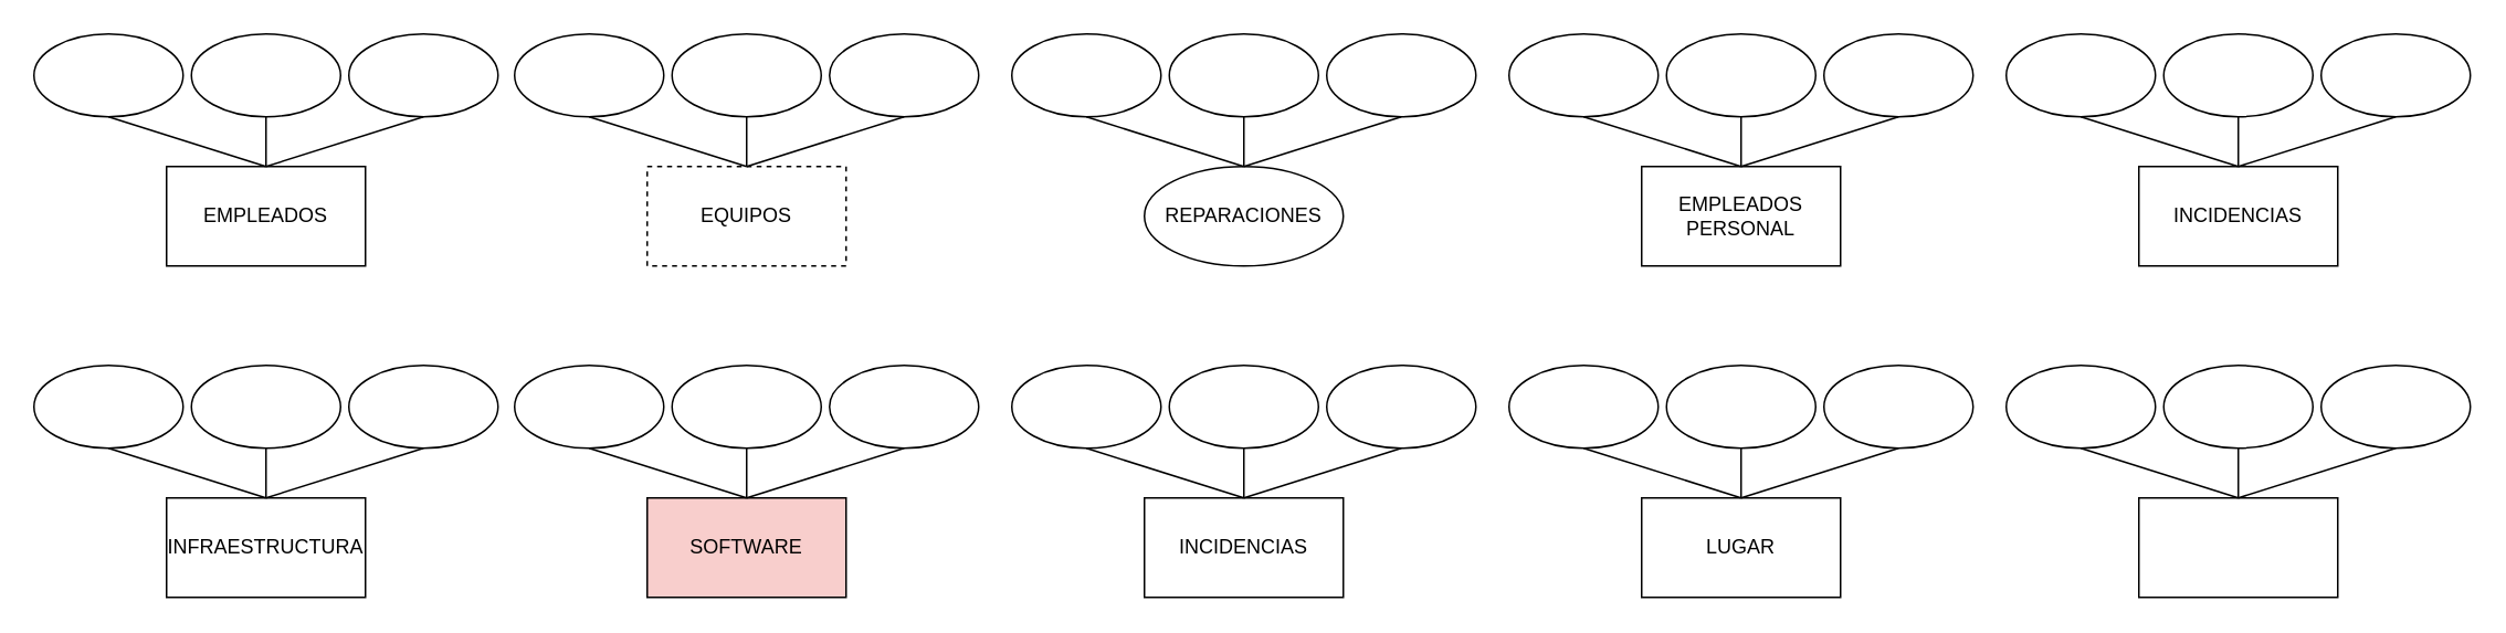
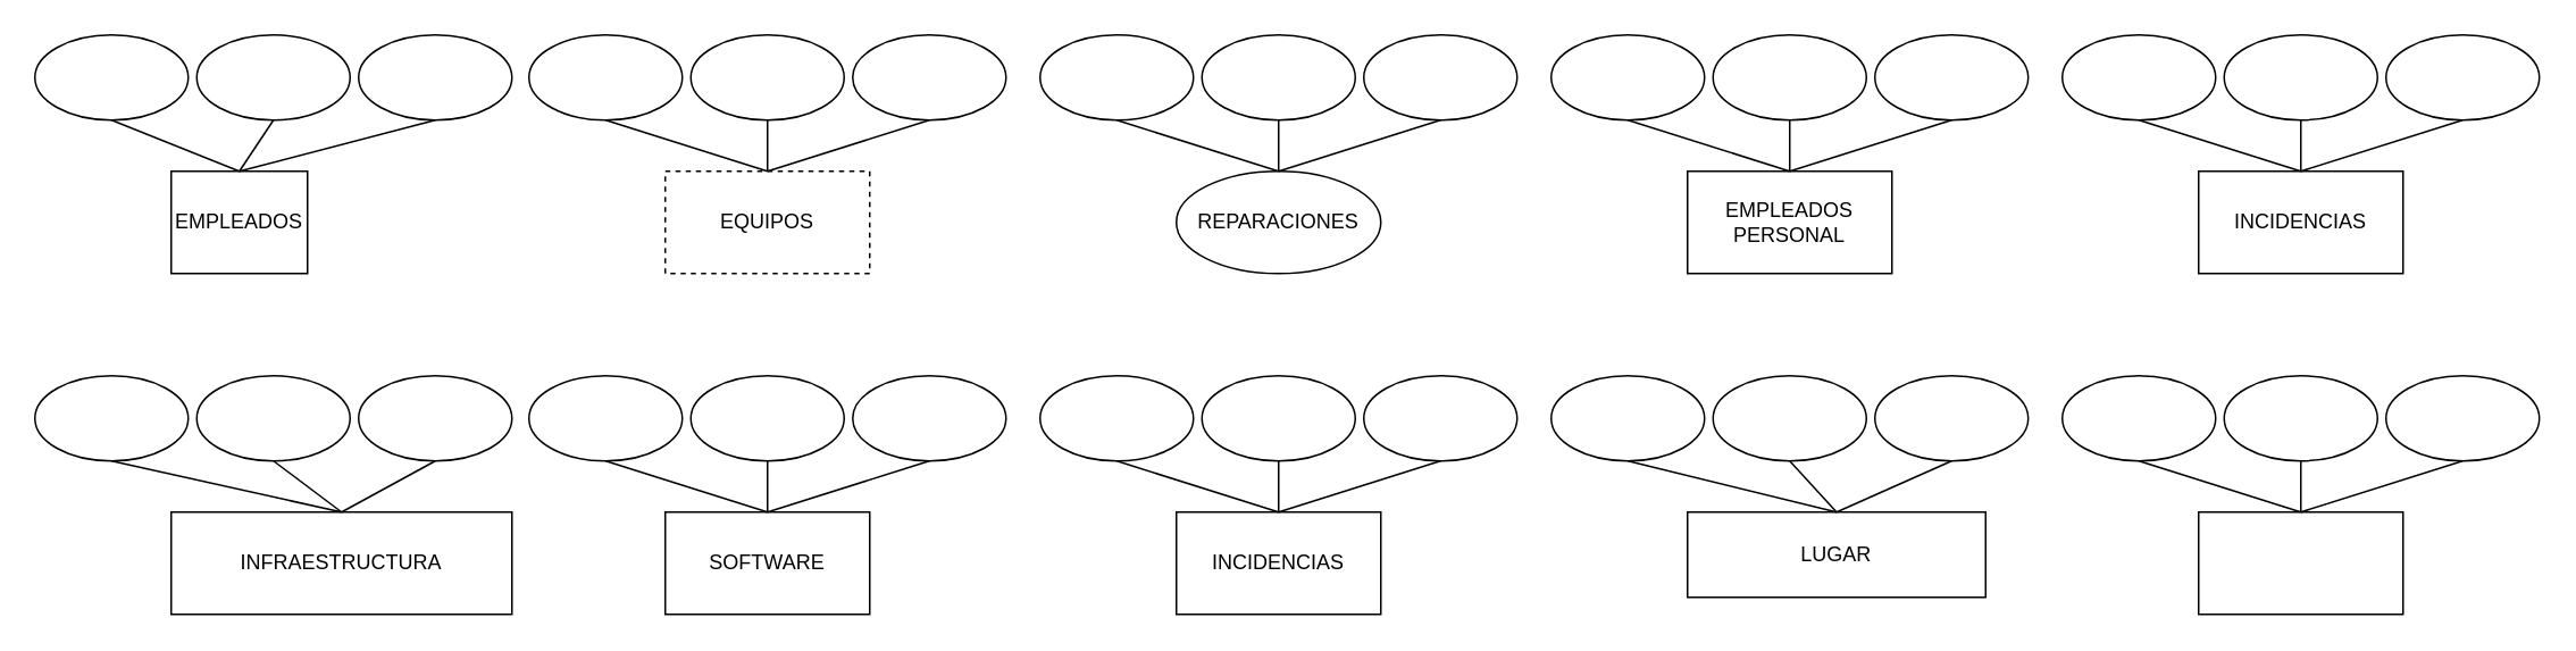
  <mxCell id="0" />
  <mxCell id="1" parent="0" />
  <mxCell id="2" value="REPARACIONES" style="ellipse;whiteSpace=wrap;html=1;" parent="1" vertex="1"><mxGeometry x="690" y="100" width="120" height="60" as="geometry" /></mxCell>
  <mxCell id="3" value="" style="endArrow=none;html=1;rounded=0;entryX=0.5;entryY=0;entryDx=0;entryDy=0;exitX=0.5;exitY=1;exitDx=0;exitDy=0;" parent="1" source="4" target="2" edge="1"><mxGeometry width="50" height="50" relative="1" as="geometry"><mxPoint x="670" y="70" as="sourcePoint" /><mxPoint x="790" y="110" as="targetPoint" /></mxGeometry></mxCell>
  <mxCell id="4" value="" style="ellipse;whiteSpace=wrap;html=1;" parent="1" vertex="1"><mxGeometry x="610" y="20" width="90" height="50" as="geometry" /></mxCell>
  <mxCell id="5" value="" style="ellipse;whiteSpace=wrap;html=1;" parent="1" vertex="1"><mxGeometry x="705" y="20" width="90" height="50" as="geometry" /></mxCell>
  <mxCell id="6" value="" style="ellipse;whiteSpace=wrap;html=1;" parent="1" vertex="1"><mxGeometry x="800" y="20" width="90" height="50" as="geometry" /></mxCell>
  <mxCell id="7" value="" style="endArrow=none;html=1;rounded=0;entryX=0.5;entryY=1;entryDx=0;entryDy=0;exitX=0.5;exitY=0;exitDx=0;exitDy=0;" parent="1" source="2" target="5" edge="1"><mxGeometry width="50" height="50" relative="1" as="geometry"><mxPoint x="740" y="160" as="sourcePoint" /><mxPoint x="790" y="110" as="targetPoint" /></mxGeometry></mxCell>
  <mxCell id="8" value="" style="endArrow=none;html=1;rounded=0;entryX=0.5;entryY=1;entryDx=0;entryDy=0;exitX=0.5;exitY=0;exitDx=0;exitDy=0;" parent="1" source="2" target="6" edge="1"><mxGeometry width="50" height="50" relative="1" as="geometry"><mxPoint x="740" y="160" as="sourcePoint" /><mxPoint x="790" y="110" as="targetPoint" /></mxGeometry></mxCell>
  <mxCell id="9" value="EQUIPOS" style="rounded=0;whiteSpace=wrap;html=1;dashed=1;" parent="1" vertex="1"><mxGeometry x="390" y="100" width="120" height="60" as="geometry" /></mxCell>
  <mxCell id="10" value="" style="endArrow=none;html=1;rounded=0;entryX=0.5;entryY=0;entryDx=0;entryDy=0;exitX=0.5;exitY=1;exitDx=0;exitDy=0;" parent="1" source="11" target="9" edge="1"><mxGeometry width="50" height="50" relative="1" as="geometry"><mxPoint x="370" y="70" as="sourcePoint" /><mxPoint x="490" y="110" as="targetPoint" /></mxGeometry></mxCell>
  <mxCell id="11" value="" style="ellipse;whiteSpace=wrap;html=1;" parent="1" vertex="1"><mxGeometry x="310" y="20" width="90" height="50" as="geometry" /></mxCell>
  <mxCell id="12" value="" style="ellipse;whiteSpace=wrap;html=1;" parent="1" vertex="1"><mxGeometry x="405" y="20" width="90" height="50" as="geometry" /></mxCell>
  <mxCell id="13" value="" style="ellipse;whiteSpace=wrap;html=1;" parent="1" vertex="1"><mxGeometry x="500" y="20" width="90" height="50" as="geometry" /></mxCell>
  <mxCell id="14" value="" style="endArrow=none;html=1;rounded=0;entryX=0.5;entryY=1;entryDx=0;entryDy=0;exitX=0.5;exitY=0;exitDx=0;exitDy=0;" parent="1" source="9" target="12" edge="1"><mxGeometry width="50" height="50" relative="1" as="geometry"><mxPoint y="160" as="sourcePoint" x="440" /><mxPoint x="490" y="110" as="targetPoint" /></mxGeometry></mxCell>
  <mxCell id="15" value="" style="endArrow=none;html=1;rounded=0;entryX=0.5;entryY=1;entryDx=0;entryDy=0;exitX=0.5;exitY=0;exitDx=0;exitDy=0;" parent="1" source="9" target="13" edge="1"><mxGeometry width="50" height="50" relative="1" as="geometry"><mxPoint y="160" as="sourcePoint" x="440" /><mxPoint x="490" y="110" as="targetPoint" /></mxGeometry></mxCell>
- <mxCell id="16" value="EMPLEADOS" style="rounded=0;whiteSpace=wrap;html=1;" parent="1" vertex="1"><mxGeometry x="100" y="100" width="120" height="60" as="geometry" /></mxCell>
+ <mxCell id="16" value="EMPLEADOS" style="rounded=0;whiteSpace=wrap;html=1;" parent="1" vertex="1"><mxGeometry x="100" y="100" width="80" height="60" as="geometry" /></mxCell>
  <mxCell id="17" value="" style="endArrow=none;html=1;rounded=0;entryX=0.5;entryY=0;entryDx=0;entryDy=0;exitX=0.5;exitY=1;exitDx=0;exitDy=0;" parent="1" source="18" target="16" edge="1"><mxGeometry width="50" height="50" relative="1" as="geometry"><mxPoint x="80" y="70" as="sourcePoint" /><mxPoint x="200" y="110" as="targetPoint" /></mxGeometry></mxCell>
  <mxCell id="18" value="" style="ellipse;whiteSpace=wrap;html=1;" parent="1" vertex="1"><mxGeometry x="20" y="20" width="90" height="50" as="geometry" /></mxCell>
  <mxCell id="19" value="" style="ellipse;whiteSpace=wrap;html=1;" parent="1" vertex="1"><mxGeometry x="115" y="20" width="90" height="50" as="geometry" /></mxCell>
  <mxCell id="20" value="" style="ellipse;whiteSpace=wrap;html=1;" parent="1" vertex="1"><mxGeometry x="210" y="20" width="90" height="50" as="geometry" /></mxCell>
  <mxCell id="21" value="" style="endArrow=none;html=1;rounded=0;entryX=0.5;entryY=1;entryDx=0;entryDy=0;exitX=0.5;exitY=0;exitDx=0;exitDy=0;" parent="1" source="16" target="19" edge="1"><mxGeometry width="50" height="50" relative="1" as="geometry"><mxPoint x="150" y="160" as="sourcePoint" /><mxPoint x="200" y="110" as="targetPoint" /></mxGeometry></mxCell>
  <mxCell id="22" value="" style="endArrow=none;html=1;rounded=0;entryX=0.5;entryY=1;entryDx=0;entryDy=0;exitX=0.5;exitY=0;exitDx=0;exitDy=0;" parent="1" source="16" target="20" edge="1"><mxGeometry width="50" height="50" relative="1" as="geometry"><mxPoint x="150" y="160" as="sourcePoint" /><mxPoint x="200" y="110" as="targetPoint" /></mxGeometry></mxCell>
  <mxCell id="23" value="EMPLEADOS PERSONAL" style="rounded=0;whiteSpace=wrap;html=1;" parent="1" vertex="1"><mxGeometry x="990" y="100" width="120" height="60" as="geometry" /></mxCell>
  <mxCell id="24" value="" style="endArrow=none;html=1;rounded=0;entryX=0.5;entryY=0;entryDx=0;entryDy=0;exitX=0.5;exitY=1;exitDx=0;exitDy=0;" parent="1" source="25" target="23" edge="1"><mxGeometry width="50" height="50" relative="1" as="geometry"><mxPoint x="970" y="70" as="sourcePoint" /><mxPoint x="1090" y="110" as="targetPoint" /></mxGeometry></mxCell>
  <mxCell id="25" value="" style="ellipse;whiteSpace=wrap;html=1;" parent="1" vertex="1"><mxGeometry x="910" y="20" width="90" height="50" as="geometry" /></mxCell>
  <mxCell id="26" value="" style="ellipse;whiteSpace=wrap;html=1;" parent="1" vertex="1"><mxGeometry x="1005" y="20" width="90" height="50" as="geometry" /></mxCell>
  <mxCell id="27" value="" style="ellipse;whiteSpace=wrap;html=1;" parent="1" vertex="1"><mxGeometry x="1100" y="20" width="90" height="50" as="geometry" /></mxCell>
  <mxCell id="28" value="" style="endArrow=none;html=1;rounded=0;entryX=0.5;entryY=1;entryDx=0;entryDy=0;exitX=0.5;exitY=0;exitDx=0;exitDy=0;" parent="1" source="23" target="26" edge="1"><mxGeometry width="50" height="50" relative="1" as="geometry"><mxPoint x="1040" y="160" as="sourcePoint" /><mxPoint x="1090" y="110" as="targetPoint" /></mxGeometry></mxCell>
  <mxCell id="29" value="" style="endArrow=none;html=1;rounded=0;entryX=0.5;entryY=1;entryDx=0;entryDy=0;exitX=0.5;exitY=0;exitDx=0;exitDy=0;" parent="1" source="23" target="27" edge="1"><mxGeometry width="50" height="50" relative="1" as="geometry"><mxPoint x="1040" y="160" as="sourcePoint" /><mxPoint x="1090" y="110" as="targetPoint" /></mxGeometry></mxCell>
  <mxCell id="30" value="INCIDENCIAS" style="rounded=0;whiteSpace=wrap;html=1;" parent="1" vertex="1"><mxGeometry x="1290" y="100" width="120" height="60" as="geometry" /></mxCell>
  <mxCell id="31" value="" style="endArrow=none;html=1;rounded=0;entryX=0.5;entryY=0;entryDx=0;entryDy=0;exitX=0.5;exitY=1;exitDx=0;exitDy=0;" parent="1" source="32" target="30" edge="1"><mxGeometry width="50" height="50" relative="1" as="geometry"><mxPoint x="1270" y="70" as="sourcePoint" /><mxPoint x="1390" y="110" as="targetPoint" /></mxGeometry></mxCell>
  <mxCell id="32" value="" style="ellipse;whiteSpace=wrap;html=1;" parent="1" vertex="1"><mxGeometry x="1210" y="20" width="90" height="50" as="geometry" /></mxCell>
  <mxCell id="33" value="" style="ellipse;whiteSpace=wrap;html=1;" parent="1" vertex="1"><mxGeometry x="1305" y="20" width="90" height="50" as="geometry" /></mxCell>
  <mxCell id="34" value="" style="ellipse;whiteSpace=wrap;html=1;" parent="1" vertex="1"><mxGeometry x="1400" y="20" width="90" height="50" as="geometry" /></mxCell>
  <mxCell id="35" value="" style="endArrow=none;html=1;rounded=0;entryX=0.5;entryY=1;entryDx=0;entryDy=0;exitX=0.5;exitY=0;exitDx=0;exitDy=0;" parent="1" source="30" target="33" edge="1"><mxGeometry width="50" height="50" relative="1" as="geometry"><mxPoint x="1340" y="160" as="sourcePoint" /><mxPoint x="1390" y="110" as="targetPoint" /></mxGeometry></mxCell>
  <mxCell id="36" value="" style="endArrow=none;html=1;rounded=0;entryX=0.5;entryY=1;entryDx=0;entryDy=0;exitX=0.5;exitY=0;exitDx=0;exitDy=0;" parent="1" source="30" target="34" edge="1"><mxGeometry width="50" height="50" relative="1" as="geometry"><mxPoint x="1340" y="160" as="sourcePoint" /><mxPoint x="1390" y="110" as="targetPoint" /></mxGeometry></mxCell>
  <mxCell id="37" value="INCIDENCIAS" style="rounded=0;whiteSpace=wrap;html=1;" parent="1" vertex="1"><mxGeometry x="690" y="300" width="120" height="60" as="geometry" /></mxCell>
  <mxCell id="38" value="" style="endArrow=none;html=1;rounded=0;entryX=0.5;entryY=0;entryDx=0;entryDy=0;exitX=0.5;exitY=1;exitDx=0;exitDy=0;" parent="1" source="39" target="37" edge="1"><mxGeometry width="50" height="50" relative="1" as="geometry"><mxPoint x="670" y="270" as="sourcePoint" /><mxPoint x="790" y="310" as="targetPoint" /></mxGeometry></mxCell>
  <mxCell id="39" value="" style="ellipse;whiteSpace=wrap;html=1;" parent="1" vertex="1"><mxGeometry x="610" y="220" width="90" height="50" as="geometry" /></mxCell>
  <mxCell id="40" value="" style="ellipse;whiteSpace=wrap;html=1;" parent="1" vertex="1"><mxGeometry x="705" y="220" width="90" height="50" as="geometry" /></mxCell>
  <mxCell id="41" value="" style="ellipse;whiteSpace=wrap;html=1;" parent="1" vertex="1"><mxGeometry x="800" y="220" width="90" height="50" as="geometry" /></mxCell>
  <mxCell id="42" value="" style="endArrow=none;html=1;rounded=0;entryX=0.5;entryY=1;entryDx=0;entryDy=0;exitX=0.5;exitY=0;exitDx=0;exitDy=0;" parent="1" source="37" target="40" edge="1"><mxGeometry width="50" height="50" relative="1" as="geometry"><mxPoint x="740" y="360" as="sourcePoint" /><mxPoint x="790" y="310" as="targetPoint" /></mxGeometry></mxCell>
  <mxCell id="43" value="" style="endArrow=none;html=1;rounded=0;entryX=0.5;entryY=1;entryDx=0;entryDy=0;exitX=0.5;exitY=0;exitDx=0;exitDy=0;" parent="1" source="37" target="41" edge="1"><mxGeometry width="50" height="50" relative="1" as="geometry"><mxPoint x="740" y="360" as="sourcePoint" /><mxPoint x="790" y="310" as="targetPoint" /></mxGeometry></mxCell>
- <mxCell id="44" value="SOFTWARE" style="rounded=0;whiteSpace=wrap;html=1;fillColor=#f8cecc;" parent="1" vertex="1"><mxGeometry x="390" y="300" width="120" height="60" as="geometry" /></mxCell>
+ <mxCell id="44" value="SOFTWARE" style="rounded=0;whiteSpace=wrap;html=1;" parent="1" vertex="1"><mxGeometry x="390" y="300" width="120" height="60" as="geometry" /></mxCell>
  <mxCell id="45" value="" style="endArrow=none;html=1;rounded=0;entryX=0.5;entryY=0;entryDx=0;entryDy=0;exitX=0.5;exitY=1;exitDx=0;exitDy=0;" parent="1" source="46" target="44" edge="1"><mxGeometry width="50" height="50" relative="1" as="geometry"><mxPoint x="370" y="270" as="sourcePoint" /><mxPoint x="490" y="310" as="targetPoint" /></mxGeometry></mxCell>
  <mxCell id="46" value="" style="ellipse;whiteSpace=wrap;html=1;" parent="1" vertex="1"><mxGeometry x="310" y="220" width="90" height="50" as="geometry" /></mxCell>
  <mxCell id="47" value="" style="ellipse;whiteSpace=wrap;html=1;" parent="1" vertex="1"><mxGeometry x="405" y="220" width="90" height="50" as="geometry" /></mxCell>
  <mxCell id="48" value="" style="ellipse;whiteSpace=wrap;html=1;" parent="1" vertex="1"><mxGeometry x="500" y="220" width="90" height="50" as="geometry" /></mxCell>
  <mxCell id="49" value="" style="endArrow=none;html=1;rounded=0;entryX=0.5;entryY=1;entryDx=0;entryDy=0;exitX=0.5;exitY=0;exitDx=0;exitDy=0;" parent="1" source="44" target="47" edge="1"><mxGeometry width="50" height="50" relative="1" as="geometry"><mxPoint y="360" as="sourcePoint" x="440" /><mxPoint x="490" y="310" as="targetPoint" /></mxGeometry></mxCell>
  <mxCell id="50" value="" style="endArrow=none;html=1;rounded=0;entryX=0.5;entryY=1;entryDx=0;entryDy=0;exitX=0.5;exitY=0;exitDx=0;exitDy=0;" parent="1" source="44" target="48" edge="1"><mxGeometry width="50" height="50" relative="1" as="geometry"><mxPoint y="360" as="sourcePoint" x="440" /><mxPoint x="490" y="310" as="targetPoint" /></mxGeometry></mxCell>
- <mxCell id="51" value="INFRAESTRUCTURA" style="rounded=0;whiteSpace=wrap;html=1;" parent="1" vertex="1"><mxGeometry x="100" y="300" width="120" height="60" as="geometry" /></mxCell>
+ <mxCell id="51" value="INFRAESTRUCTURA" style="rounded=0;whiteSpace=wrap;html=1;" parent="1" vertex="1"><mxGeometry x="100" y="300" width="200" height="60" as="geometry" /></mxCell>
  <mxCell id="52" value="" style="endArrow=none;html=1;rounded=0;entryX=0.5;entryY=0;entryDx=0;entryDy=0;exitX=0.5;exitY=1;exitDx=0;exitDy=0;" parent="1" source="53" target="51" edge="1"><mxGeometry width="50" height="50" relative="1" as="geometry"><mxPoint x="80" y="270" as="sourcePoint" /><mxPoint x="200" y="310" as="targetPoint" /></mxGeometry></mxCell>
  <mxCell id="53" value="" style="ellipse;whiteSpace=wrap;html=1;" parent="1" vertex="1"><mxGeometry x="20" y="220" width="90" height="50" as="geometry" /></mxCell>
  <mxCell id="54" value="" style="ellipse;whiteSpace=wrap;html=1;" parent="1" vertex="1"><mxGeometry x="115" y="220" width="90" height="50" as="geometry" /></mxCell>
  <mxCell id="55" value="" style="ellipse;whiteSpace=wrap;html=1;" parent="1" vertex="1"><mxGeometry x="210" y="220" width="90" height="50" as="geometry" /></mxCell>
  <mxCell id="56" value="" style="endArrow=none;html=1;rounded=0;entryX=0.5;entryY=1;entryDx=0;entryDy=0;exitX=0.5;exitY=0;exitDx=0;exitDy=0;" parent="1" source="51" target="54" edge="1"><mxGeometry width="50" height="50" relative="1" as="geometry"><mxPoint x="150" y="360" as="sourcePoint" /><mxPoint x="200" y="310" as="targetPoint" /></mxGeometry></mxCell>
  <mxCell id="57" value="" style="endArrow=none;html=1;rounded=0;entryX=0.5;entryY=1;entryDx=0;entryDy=0;exitX=0.5;exitY=0;exitDx=0;exitDy=0;" parent="1" source="51" target="55" edge="1"><mxGeometry width="50" height="50" relative="1" as="geometry"><mxPoint x="150" y="360" as="sourcePoint" /><mxPoint x="200" y="310" as="targetPoint" /></mxGeometry></mxCell>
- <mxCell id="58" value="LUGAR" style="rounded=0;whiteSpace=wrap;html=1;" parent="1" vertex="1"><mxGeometry x="990" y="300" width="120" height="60" as="geometry" /></mxCell>
+ <mxCell id="58" value="LUGAR" style="rounded=0;whiteSpace=wrap;html=1;" parent="1" vertex="1"><mxGeometry x="990" y="300" width="175" height="50" as="geometry" /></mxCell>
  <mxCell id="59" value="" style="endArrow=none;html=1;rounded=0;entryX=0.5;entryY=0;entryDx=0;entryDy=0;exitX=0.5;exitY=1;exitDx=0;exitDy=0;" parent="1" source="60" target="58" edge="1"><mxGeometry width="50" height="50" relative="1" as="geometry"><mxPoint x="970" y="270" as="sourcePoint" /><mxPoint x="1090" y="310" as="targetPoint" /></mxGeometry></mxCell>
  <mxCell id="60" value="" style="ellipse;whiteSpace=wrap;html=1;" parent="1" vertex="1"><mxGeometry x="910" y="220" width="90" height="50" as="geometry" /></mxCell>
  <mxCell id="61" value="" style="ellipse;whiteSpace=wrap;html=1;" parent="1" vertex="1"><mxGeometry x="1005" y="220" width="90" height="50" as="geometry" /></mxCell>
  <mxCell id="62" value="" style="ellipse;whiteSpace=wrap;html=1;" parent="1" vertex="1"><mxGeometry x="1100" y="220" width="90" height="50" as="geometry" /></mxCell>
  <mxCell id="63" value="" style="endArrow=none;html=1;rounded=0;entryX=0.5;entryY=1;entryDx=0;entryDy=0;exitX=0.5;exitY=0;exitDx=0;exitDy=0;" parent="1" source="58" target="61" edge="1"><mxGeometry width="50" height="50" relative="1" as="geometry"><mxPoint x="1040" y="360" as="sourcePoint" /><mxPoint x="1090" y="310" as="targetPoint" /></mxGeometry></mxCell>
  <mxCell id="64" value="" style="endArrow=none;html=1;rounded=0;entryX=0.5;entryY=1;entryDx=0;entryDy=0;exitX=0.5;exitY=0;exitDx=0;exitDy=0;" parent="1" source="58" target="62" edge="1"><mxGeometry width="50" height="50" relative="1" as="geometry"><mxPoint x="1040" y="360" as="sourcePoint" /><mxPoint x="1090" y="310" as="targetPoint" /></mxGeometry></mxCell>
  <mxCell id="65" value="" style="rounded=0;whiteSpace=wrap;html=1;" vertex="1" parent="1"><mxGeometry x="1290" y="300" width="120" height="60" as="geometry" /></mxCell>
  <mxCell id="66" value="" style="endArrow=none;html=1;rounded=0;entryX=0.5;entryY=0;entryDx=0;entryDy=0;exitX=0.5;exitY=1;exitDx=0;exitDy=0;" edge="1" parent="1" source="67" target="65"><mxGeometry width="50" height="50" relative="1" as="geometry"><mxPoint x="1270" y="270" as="sourcePoint" /><mxPoint x="1390" y="310" as="targetPoint" /></mxGeometry></mxCell>
  <mxCell id="67" value="" style="ellipse;whiteSpace=wrap;html=1;" vertex="1" parent="1"><mxGeometry x="1210" y="220" width="90" height="50" as="geometry" /></mxCell>
  <mxCell id="68" value="" style="ellipse;whiteSpace=wrap;html=1;" vertex="1" parent="1"><mxGeometry x="1305" y="220" width="90" height="50" as="geometry" /></mxCell>
  <mxCell id="69" value="" style="ellipse;whiteSpace=wrap;html=1;" vertex="1" parent="1"><mxGeometry x="1400" y="220" width="90" height="50" as="geometry" /></mxCell>
  <mxCell id="70" value="" style="endArrow=none;html=1;rounded=0;entryX=0.5;entryY=1;entryDx=0;entryDy=0;exitX=0.5;exitY=0;exitDx=0;exitDy=0;" edge="1" parent="1" source="65" target="68"><mxGeometry width="50" height="50" relative="1" as="geometry"><mxPoint x="1340" y="360" as="sourcePoint" /><mxPoint x="1390" y="310" as="targetPoint" /></mxGeometry></mxCell>
  <mxCell id="71" value="" style="endArrow=none;html=1;rounded=0;entryX=0.5;entryY=1;entryDx=0;entryDy=0;exitX=0.5;exitY=0;exitDx=0;exitDy=0;" edge="1" parent="1" source="65" target="69"><mxGeometry width="50" height="50" relative="1" as="geometry"><mxPoint x="1340" y="360" as="sourcePoint" /><mxPoint x="1390" y="310" as="targetPoint" /></mxGeometry></mxCell>
